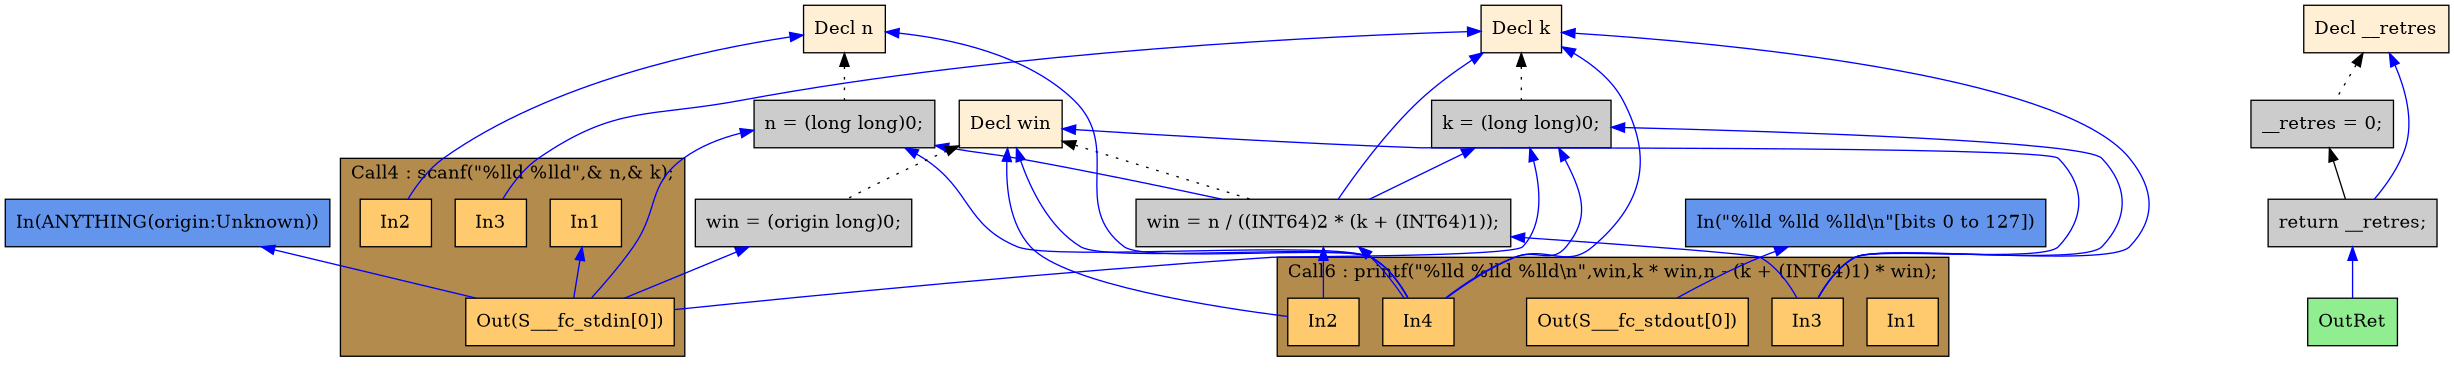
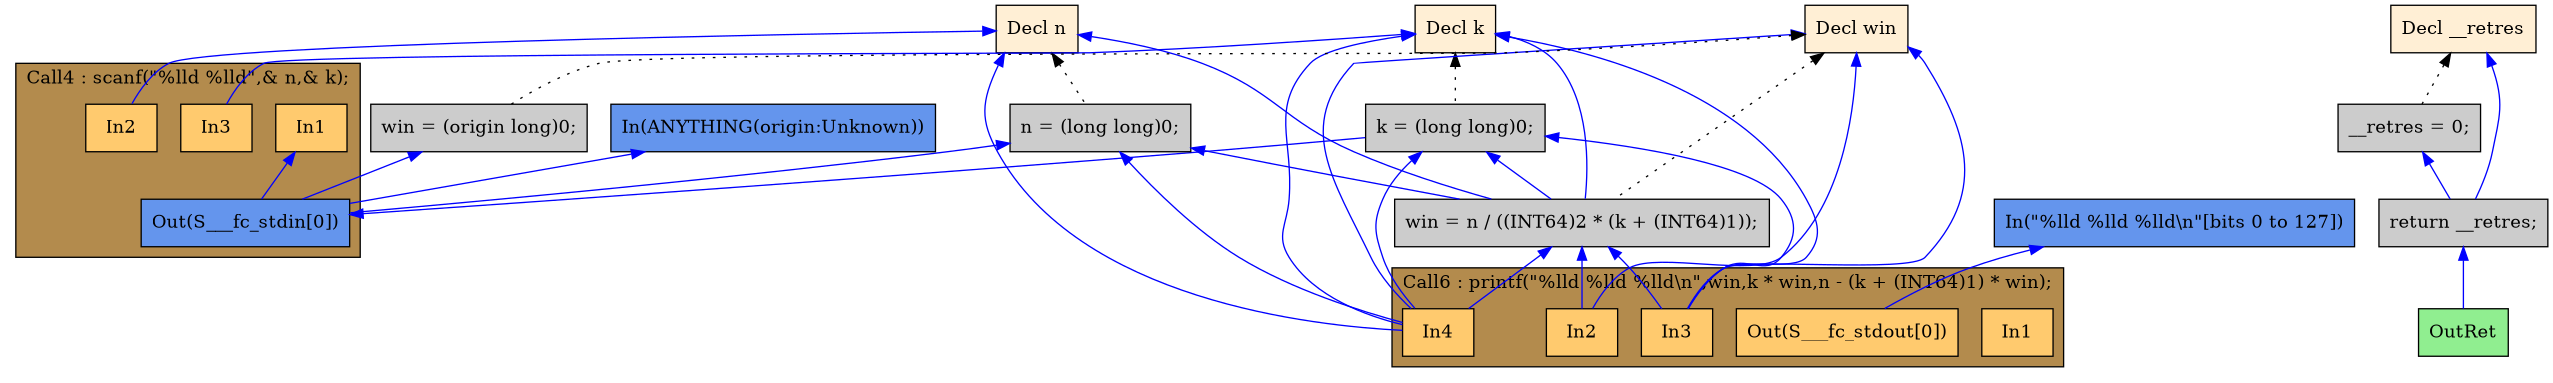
  digraph {
    rankdir=TB
    node [fillcolor="#FFCA6E" shape=box style=filled]
    edge [color="#0000FF" dir=back]
    n1 [label=In1]
    n2 [label=In2]
    n3 [label=In3]
-   n4 [label="Out(S___fc_stdin[0])"]
+   n4 [fillcolor="#6495ED" label="Out(S___fc_stdin[0])"]
    n5 [label=In1]
    n6 [label=In2]
    n7 [label=In3]
    n8 [label=In4]
    n9 [label="Out(S___fc_stdout[0])"]
    n10 [fillcolor="#FFEFD5" label="Decl n"]
    n11 [fillcolor="#CCCCCC" label="n = (long long)0;"]
    n12 [fillcolor="#CCCCCC" label="win = n / ((INT64)2 * (k + (INT64)1));"]
    n13 [fillcolor="#FFEFD5" label="Decl k"]
    n14 [fillcolor="#CCCCCC" label="k = (long long)0;"]
    n15 [fillcolor="#FFEFD5" label="Decl win"]
    n16 [fillcolor="#CCCCCC" label="win = (origin long)0;"]
    n17 [fillcolor="#FFEFD5" label="Decl __retres"]
    n18 [fillcolor="#CCCCCC" label="__retres = 0;"]
    n19 [fillcolor="#CCCCCC" label="return __retres;"]
    n20 [fillcolor="#90EE90" label=OutRet]
    n21 [fillcolor="#6495ED" label="In(\"%lld %lld %lld\\n\"[bits 0 to 127])"]
    n22 [fillcolor="#6495ED" label="In(ANYTHING(origin:Unknown))"]
    subgraph cluster_1 {
      fillcolor="#B38B4D"
      label="Call4 : scanf(\"%lld %lld\",& n,& k);"
      style=filled
      n1
      n2
      n3
      n4
    }
    subgraph cluster_2 {
      fillcolor="#B38B4D"
      label="Call6 : printf(\"%lld %lld %lld\\n\",win,k * win,n - (k + (INT64)1) * win);"
      style=filled
      n5
      n6
      n7
      n8
      n9
    }
    n1 -> n4
    n10 -> n2
    n10 -> n8
    n10 -> n11 [color="#000000" style=dotted]
+   n10 -> n12
    n11 -> n4
    n11 -> n8
    n11 -> n12
    n12 -> n6
    n12 -> n7
    n12 -> n8
    n13 -> n3
    n13 -> n7
    n13 -> n8
    n13 -> n12
    n13 -> n14 [color="#000000" style=dotted]
-   n14 -> n4
+   n4 -> n14
    n14 -> n7
    n14 -> n8
    n14 -> n12
    n15 -> n6
    n15 -> n7
    n15 -> n8
    n15 -> n12 [color="#000000" style=dotted]
    n15 -> n16 [color="#000000" style=dotted]
    n16 -> n4
    n17 -> n18 [color="#000000" style=dotted]
    n17 -> n19
-   n18 -> n19 [color="#000000"]
+   n18 -> n19
    n19 -> n20
    n21 -> n9
    n22 -> n4
  }
